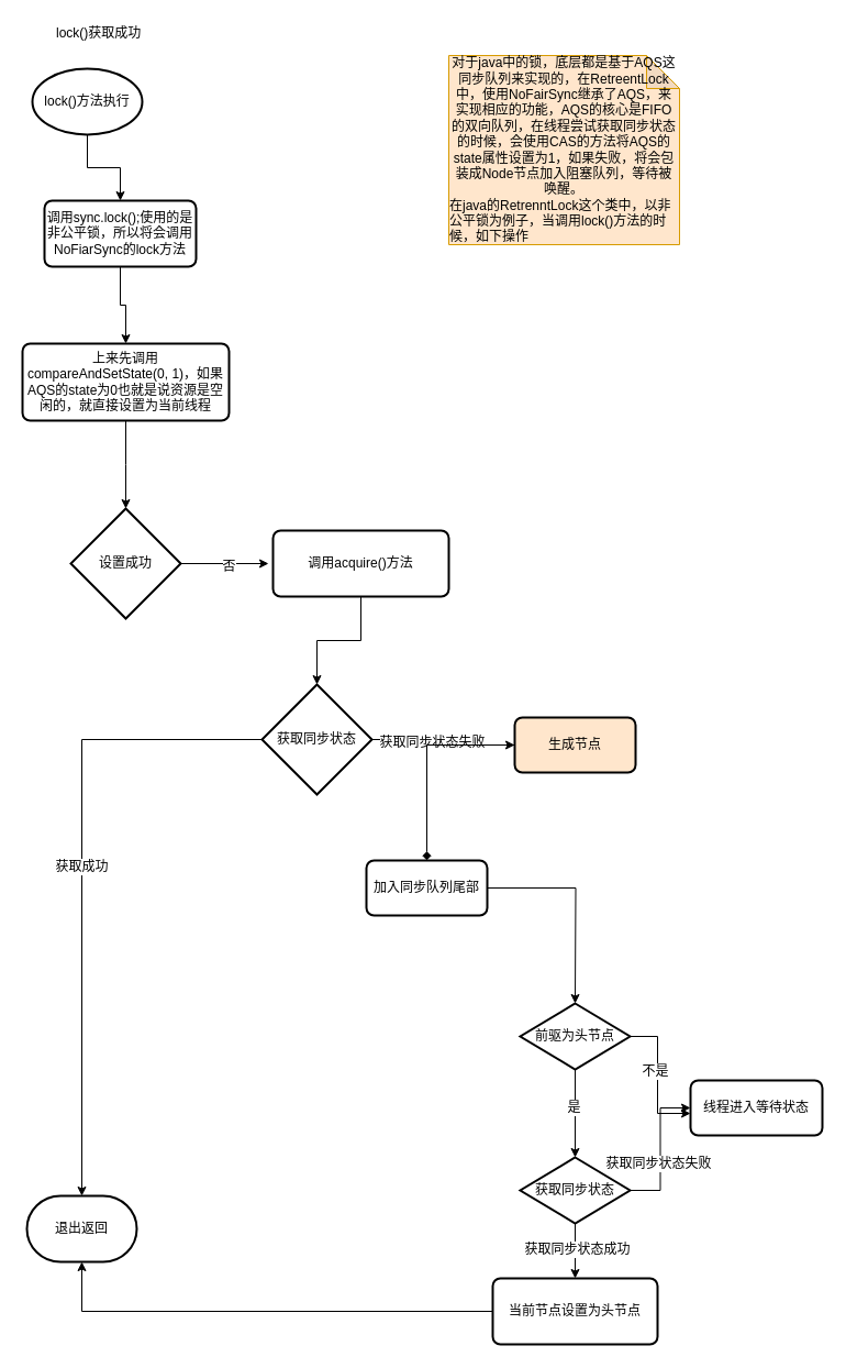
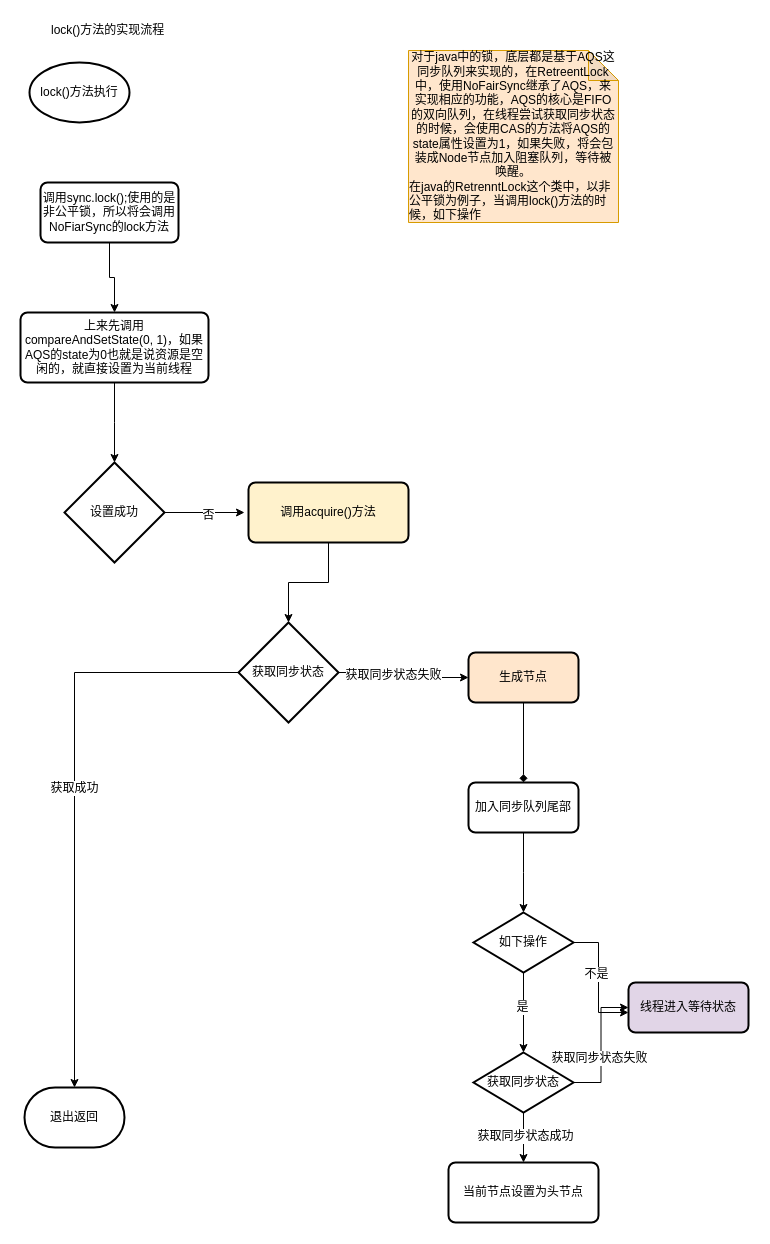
  <mxCell id="0" />
  <mxCell id="1" parent="0" />
- <mxCell id="2" value="lock()获取成功&lt;br&gt;&lt;br&gt;" style="text;html=1;resizable=0;points=[];autosize=1;align=left;verticalAlign=top;spacingTop=-4;" vertex="1" parent="1"><mxGeometry x="49" y="20" width="130" height="30" as="geometry" /></mxCell>
+ <mxCell id="2" value="lock()方法的实现流程&lt;br&gt;&lt;br&gt;" style="text;html=1;resizable=0;points=[];autosize=1;align=left;verticalAlign=top;spacingTop=-4;" vertex="1" parent="1"><mxGeometry x="49" y="20" width="130" height="30" as="geometry" /></mxCell>
  <mxCell id="3" value="对于java中的锁，底层都是基于AQS这同步队列来实现的，在RetreentLock中，使用NoFairSync继承了AQS，来实现相应的功能，AQS的核心是FIFO的双向队列，在线程尝试获取同步状态的时候，会使用CAS的方法将AQS的state属性设置为1，如果失败，将会包装成Node节点加入阻塞队列，等待被唤醒。&lt;br&gt;&lt;div style=&quot;text-align: left&quot;&gt;在java的RetrenntLock这个类中，以非公平锁为例子，当调用lock()方法的时候，如下操作&lt;/div&gt;" style="shape=note;whiteSpace=wrap;html=1;backgroundOutline=1;darkOpacity=0.05;fillColor=#ffe6cc;strokeColor=#d79b00;" vertex="1" parent="1"><mxGeometry x="408" y="50" width="210" height="172" as="geometry" /></mxCell>
- <mxCell id="4" value="" style="edgeStyle=orthogonalEdgeStyle;rounded=0;orthogonalLoop=1;jettySize=auto;html=1;" edge="1" parent="1" source="5" target="7"><mxGeometry relative="1" as="geometry" /></mxCell>
  <mxCell id="5" value="lock()方法执行" style="strokeWidth=2;html=1;shape=mxgraph.flowchart.start_1;whiteSpace=wrap;" vertex="1" parent="1"><mxGeometry x="29" y="62" width="100" height="60" as="geometry" /></mxCell>
  <mxCell id="6" value="" style="edgeStyle=orthogonalEdgeStyle;rounded=0;orthogonalLoop=1;jettySize=auto;html=1;" edge="1" parent="1" source="7" target="9"><mxGeometry relative="1" as="geometry" /></mxCell>
  <mxCell id="7" value="调用sync.lock();使用的是非公平锁，所以将会调用NoFiarSync的lock方法" style="rounded=1;whiteSpace=wrap;html=1;absoluteArcSize=1;arcSize=14;strokeWidth=2;" vertex="1" parent="1"><mxGeometry x="40" y="182" width="138" height="60" as="geometry" /></mxCell>
  <mxCell id="8" value="" style="edgeStyle=orthogonalEdgeStyle;rounded=0;orthogonalLoop=1;jettySize=auto;html=1;" edge="1" parent="1" source="9"><mxGeometry relative="1" as="geometry"><mxPoint x="114" y="462" as="targetPoint" /></mxGeometry></mxCell>
  <mxCell id="9" value="上来先调用&lt;span&gt;compareAndSetState&lt;/span&gt;&lt;span&gt;(&lt;/span&gt;&lt;span&gt;0&lt;/span&gt;&lt;span&gt;, &lt;/span&gt;&lt;span&gt;1&lt;/span&gt;&lt;span&gt;)，如果AQS的state为0也就是说资源是空闲的，就直接设置为当前线程&lt;/span&gt;" style="rounded=1;whiteSpace=wrap;html=1;absoluteArcSize=1;arcSize=14;strokeWidth=2;" vertex="1" parent="1"><mxGeometry x="20" y="312" width="188" height="70" as="geometry" /></mxCell>
  <mxCell id="10" value="" style="edgeStyle=orthogonalEdgeStyle;rounded=0;orthogonalLoop=1;jettySize=auto;html=1;" edge="1" parent="1" source="12"><mxGeometry relative="1" as="geometry"><mxPoint x="244" y="512" as="targetPoint" /></mxGeometry></mxCell>
  <mxCell id="11" value="否" style="text;html=1;resizable=0;points=[];align=center;verticalAlign=middle;labelBackgroundColor=#ffffff;" vertex="1" connectable="0" parent="10"><mxGeometry x="0.1" y="-2" relative="1" as="geometry"><mxPoint as="offset" /></mxGeometry></mxCell>
  <mxCell id="12" value="设置成功" style="strokeWidth=2;html=1;shape=mxgraph.flowchart.decision;whiteSpace=wrap;" vertex="1" parent="1"><mxGeometry x="64" y="462" width="100" height="100" as="geometry" /></mxCell>
  <mxCell id="13" value="" style="edgeStyle=orthogonalEdgeStyle;rounded=0;orthogonalLoop=1;jettySize=auto;html=1;entryX=0.5;entryY=0;entryDx=0;entryDy=0;entryPerimeter=0;" edge="1" parent="1" source="14" target="19"><mxGeometry relative="1" as="geometry"><mxPoint x="328" y="622" as="targetPoint" /></mxGeometry></mxCell>
- <mxCell id="14" value="调用acquire()方法" style="rounded=1;whiteSpace=wrap;html=1;absoluteArcSize=1;arcSize=14;strokeWidth=2;" vertex="1" parent="1"><mxGeometry x="248" y="482" width="160" height="60" as="geometry" /></mxCell>
+ <mxCell id="14" value="调用acquire()方法" style="rounded=1;whiteSpace=wrap;html=1;absoluteArcSize=1;arcSize=14;strokeWidth=2;fillColor=#fff2cc;" vertex="1" parent="1"><mxGeometry x="248" y="482" width="160" height="60" as="geometry" /></mxCell>
  <mxCell id="15" value="" style="edgeStyle=orthogonalEdgeStyle;rounded=0;orthogonalLoop=1;jettySize=auto;html=1;entryX=0;entryY=0.5;entryDx=0;entryDy=0;" edge="1" parent="1" source="19" target="21"><mxGeometry relative="1" as="geometry"><mxPoint x="458" y="672" as="targetPoint" /></mxGeometry></mxCell>
  <mxCell id="16" value="获取同步状态失败" style="text;html=1;resizable=0;points=[];align=center;verticalAlign=middle;labelBackgroundColor=#ffffff;" vertex="1" connectable="0" parent="15"><mxGeometry x="-0.011" y="-11" relative="1" as="geometry"><mxPoint as="offset" /></mxGeometry></mxCell>
  <mxCell id="17" style="edgeStyle=orthogonalEdgeStyle;rounded=0;orthogonalLoop=1;jettySize=auto;html=1;entryX=0.5;entryY=0;entryDx=0;entryDy=0;entryPerimeter=0;" edge="1" parent="1" source="19" target="36"><mxGeometry relative="1" as="geometry" /></mxCell>
  <mxCell id="18" value="获取成功" style="text;html=1;resizable=0;points=[];align=center;verticalAlign=middle;labelBackgroundColor=#ffffff;" vertex="1" connectable="0" parent="17"><mxGeometry x="-0.037" y="-1" relative="1" as="geometry"><mxPoint as="offset" /></mxGeometry></mxCell>
  <mxCell id="19" value="获取同步状态" style="strokeWidth=2;html=1;shape=mxgraph.flowchart.decision;whiteSpace=wrap;" vertex="1" parent="1"><mxGeometry x="238" y="622" width="100" height="100" as="geometry" /></mxCell>
  <mxCell id="20" value="" style="edgeStyle=orthogonalEdgeStyle;rounded=0;orthogonalLoop=1;jettySize=auto;html=1;endArrow=diamond;" edge="1" parent="1" source="21" target="23"><mxGeometry relative="1" as="geometry" /></mxCell>
  <mxCell id="21" value="生成节点" style="rounded=1;whiteSpace=wrap;html=1;absoluteArcSize=1;arcSize=14;strokeWidth=2;fillColor=#ffe6cc;" vertex="1" parent="1"><mxGeometry x="468" y="652" width="110" height="50" as="geometry" /></mxCell>
  <mxCell id="22" value="" style="edgeStyle=orthogonalEdgeStyle;rounded=0;orthogonalLoop=1;jettySize=auto;html=1;" edge="1" parent="1" source="23"><mxGeometry relative="1" as="geometry"><mxPoint x="523" y="912" as="targetPoint" /></mxGeometry></mxCell>
- <mxCell id="23" value="加入同步队列尾部" style="rounded=1;whiteSpace=wrap;html=1;absoluteArcSize=1;arcSize=14;strokeWidth=2;" vertex="1" parent="1"><mxGeometry x="333" y="782" width="110" height="50" as="geometry" /></mxCell>
+ <mxCell id="23" value="加入同步队列尾部" style="rounded=1;whiteSpace=wrap;html=1;absoluteArcSize=1;arcSize=14;strokeWidth=2;" vertex="1" parent="1"><mxGeometry x="468" y="782" width="110" height="50" as="geometry" /></mxCell>
  <mxCell id="24" value="" style="edgeStyle=orthogonalEdgeStyle;rounded=0;orthogonalLoop=1;jettySize=auto;html=1;" edge="1" parent="1" source="28" target="33"><mxGeometry relative="1" as="geometry" /></mxCell>
  <mxCell id="25" value="是" style="text;html=1;resizable=0;points=[];align=center;verticalAlign=middle;labelBackgroundColor=#ffffff;" vertex="1" connectable="0" parent="24"><mxGeometry x="-0.15" y="-2" relative="1" as="geometry"><mxPoint as="offset" /></mxGeometry></mxCell>
  <mxCell id="26" style="edgeStyle=orthogonalEdgeStyle;rounded=0;orthogonalLoop=1;jettySize=auto;html=1;exitX=1;exitY=0.5;exitDx=0;exitDy=0;exitPerimeter=0;" edge="1" parent="1" source="28"><mxGeometry relative="1" as="geometry"><mxPoint x="628" y="1012" as="targetPoint" /><Array as="points"><mxPoint x="598" y="942" /><mxPoint x="598" y="1012" /></Array></mxGeometry></mxCell>
  <mxCell id="27" value="不是" style="text;html=1;resizable=0;points=[];align=center;verticalAlign=middle;labelBackgroundColor=#ffffff;" vertex="1" connectable="0" parent="26"><mxGeometry x="-0.104" y="-3" relative="1" as="geometry"><mxPoint as="offset" /></mxGeometry></mxCell>
- <mxCell id="28" value="前驱为头节点" style="strokeWidth=2;html=1;shape=mxgraph.flowchart.decision;whiteSpace=wrap;" vertex="1" parent="1"><mxGeometry x="473" y="912" width="100" height="60" as="geometry" /></mxCell>
+ <mxCell id="28" value="如下操作" style="strokeWidth=2;html=1;shape=mxgraph.flowchart.decision;whiteSpace=wrap;" vertex="1" parent="1"><mxGeometry x="473" y="912" width="100" height="60" as="geometry" /></mxCell>
  <mxCell id="29" value="" style="edgeStyle=orthogonalEdgeStyle;rounded=0;orthogonalLoop=1;jettySize=auto;html=1;" edge="1" parent="1" source="33" target="35"><mxGeometry relative="1" as="geometry" /></mxCell>
  <mxCell id="30" value="获取同步状态成功" style="text;html=1;resizable=0;points=[];align=center;verticalAlign=middle;labelBackgroundColor=#ffffff;" vertex="1" connectable="0" parent="29"><mxGeometry x="-0.08" y="1" relative="1" as="geometry"><mxPoint as="offset" /></mxGeometry></mxCell>
  <mxCell id="31" style="edgeStyle=orthogonalEdgeStyle;rounded=0;orthogonalLoop=1;jettySize=auto;html=1;exitX=1;exitY=0.5;exitDx=0;exitDy=0;exitPerimeter=0;entryX=0;entryY=0.5;entryDx=0;entryDy=0;" edge="1" parent="1" source="33" target="37"><mxGeometry relative="1" as="geometry" /></mxCell>
  <mxCell id="32" value="获取同步状态失败" style="text;html=1;resizable=0;points=[];align=center;verticalAlign=middle;labelBackgroundColor=#ffffff;" vertex="1" connectable="0" parent="31"><mxGeometry x="-0.2" y="2" relative="1" as="geometry"><mxPoint as="offset" /></mxGeometry></mxCell>
  <mxCell id="33" value="获取同步状态" style="strokeWidth=2;html=1;shape=mxgraph.flowchart.decision;whiteSpace=wrap;" vertex="1" parent="1"><mxGeometry x="473" y="1052" width="100" height="60" as="geometry" /></mxCell>
- <mxCell id="34" value="" style="edgeStyle=orthogonalEdgeStyle;rounded=0;orthogonalLoop=1;jettySize=auto;html=1;" edge="1" parent="1" source="35" target="36"><mxGeometry relative="1" as="geometry"><mxPoint x="368" y="1192" as="targetPoint" /></mxGeometry></mxCell>
  <mxCell id="35" value="当前节点设置为头节点" style="rounded=1;whiteSpace=wrap;html=1;absoluteArcSize=1;arcSize=14;strokeWidth=2;" vertex="1" parent="1"><mxGeometry x="448" y="1162" width="150" height="60" as="geometry" /></mxCell>
  <mxCell id="36" value="退出返回" style="strokeWidth=2;html=1;shape=mxgraph.flowchart.terminator;whiteSpace=wrap;" vertex="1" parent="1"><mxGeometry x="24" y="1087" width="100" height="60" as="geometry" /></mxCell>
- <mxCell id="37" value="线程进入等待状态" style="rounded=1;whiteSpace=wrap;html=1;absoluteArcSize=1;arcSize=14;strokeWidth=2;" vertex="1" parent="1"><mxGeometry x="628" y="982" width="120" height="50" as="geometry" /></mxCell>
+ <mxCell id="37" value="线程进入等待状态" style="rounded=1;whiteSpace=wrap;html=1;absoluteArcSize=1;arcSize=14;strokeWidth=2;fillColor=#e1d5e7;" vertex="1" parent="1"><mxGeometry x="628" y="982" width="120" height="50" as="geometry" /></mxCell>
